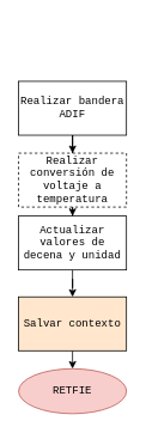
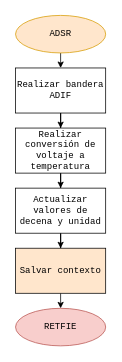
  <mxCell id="0" />
  <mxCell id="1" parent="0" />
+ <mxCell id="2" style="edgeStyle=orthogonalEdgeStyle;rounded=0;orthogonalLoop=1;jettySize=auto;html=1;exitX=0.5;exitY=1;exitDx=0;exitDy=0;entryX=0.5;entryY=0;entryDx=0;entryDy=0;fontFamily=Courier New;" parent="1" source="3" target="5" edge="1"><mxGeometry relative="1" as="geometry" /></mxCell>
+ <mxCell id="3" value="ADSR" style="ellipse;whiteSpace=wrap;html=1;fillColor=#ffe6cc;strokeColor=#d79b00;fontFamily=Courier New;" parent="1" vertex="1"><mxGeometry x="20" y="20" width="120" height="50" as="geometry" /></mxCell>
  <mxCell id="4" style="edgeStyle=orthogonalEdgeStyle;rounded=0;orthogonalLoop=1;jettySize=auto;html=1;entryX=0.5;entryY=0;entryDx=0;entryDy=0;fontFamily=Courier New;" parent="1" source="5" target="7" edge="1"><mxGeometry relative="1" as="geometry" /></mxCell>
  <mxCell id="5" value="Realizar bandera ADIF" style="rounded=0;whiteSpace=wrap;html=1;fontFamily=Courier New;" parent="1" vertex="1"><mxGeometry x="20" y="90" width="120" height="60" as="geometry" /></mxCell>
  <mxCell id="6" style="edgeStyle=orthogonalEdgeStyle;rounded=0;orthogonalLoop=1;jettySize=auto;html=1;entryX=0.5;entryY=0;entryDx=0;entryDy=0;fontFamily=Courier New;" parent="1" source="7" target="9" edge="1"><mxGeometry relative="1" as="geometry" /></mxCell>
- <mxCell id="7" value="Realizar conversión de voltaje a temperatura" style="rounded=0;whiteSpace=wrap;html=1;fontFamily=Courier New;dashed=1;" parent="1" vertex="1"><mxGeometry x="20" y="170" width="120" height="60" as="geometry" /></mxCell>
+ <mxCell id="7" value="Realizar conversión de voltaje a temperatura" style="rounded=0;whiteSpace=wrap;html=1;fontFamily=Courier New;" parent="1" vertex="1"><mxGeometry x="20" y="170" width="120" height="60" as="geometry" /></mxCell>
  <mxCell id="8" style="edgeStyle=orthogonalEdgeStyle;rounded=0;orthogonalLoop=1;jettySize=auto;html=1;entryX=0.5;entryY=0;entryDx=0;entryDy=0;fontFamily=Courier New;" parent="1" source="9" target="11" edge="1"><mxGeometry relative="1" as="geometry" /></mxCell>
- <mxCell id="9" value="Actualizar valores de decena y unidad" style="rounded=0;whiteSpace=wrap;html=1;fontFamily=Courier New;" parent="1" vertex="1"><mxGeometry x="20" y="240" width="120" height="60" as="geometry" /></mxCell>
+ <mxCell id="9" value="Actualizar valores de decena y unidad" style="rounded=0;whiteSpace=wrap;html=1;fontFamily=Courier New;" parent="1" vertex="1"><mxGeometry x="20" y="250" width="120" height="60" as="geometry" /></mxCell>
  <mxCell id="10" style="edgeStyle=orthogonalEdgeStyle;rounded=0;orthogonalLoop=1;jettySize=auto;html=1;entryX=0.5;entryY=0;entryDx=0;entryDy=0;fontFamily=Courier New;" parent="1" source="11" edge="1"><mxGeometry relative="1" as="geometry"><mxPoint x="80" y="410" as="targetPoint" /></mxGeometry></mxCell>
  <mxCell id="11" value="Salvar contexto" style="rounded=0;whiteSpace=wrap;html=1;fontFamily=Courier New;fillColor=#ffe6cc;" parent="1" vertex="1"><mxGeometry x="20" y="330" width="120" height="60" as="geometry" /></mxCell>
  <mxCell id="12" value="RETFIE&lt;br&gt;" style="ellipse;whiteSpace=wrap;html=1;fillColor=#f8cecc;strokeColor=#b85450;fontFamily=Courier New;" vertex="1" parent="1"><mxGeometry x="20" y="410" width="120" height="50" as="geometry" /></mxCell>
